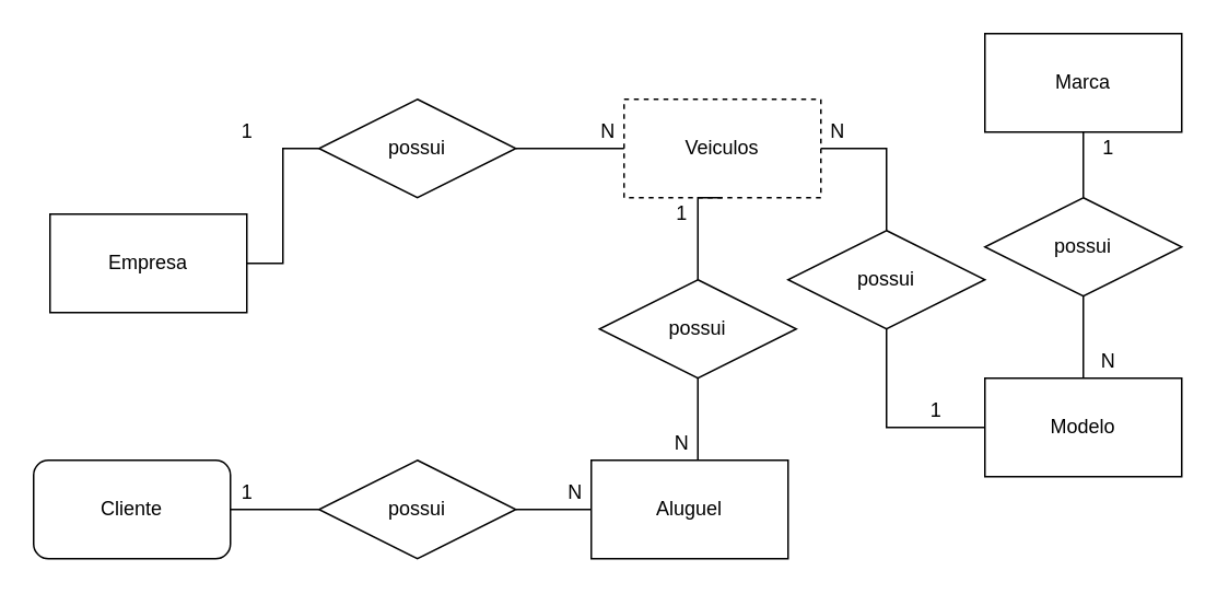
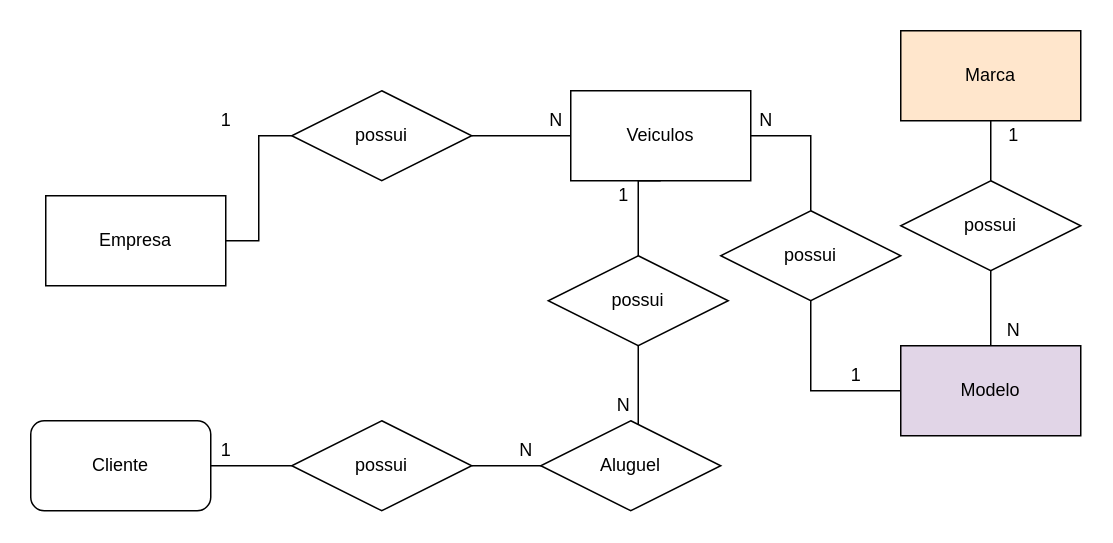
  <mxCell id="0" />
  <mxCell id="1" parent="0" />
- <mxCell id="2" value="Veiculos" style="rounded=0;whiteSpace=wrap;html=1;dashed=1;" vertex="1" parent="1"><mxGeometry x="380" y="60" width="120" height="60" as="geometry" /></mxCell>
+ <mxCell id="2" value="Veiculos" style="rounded=0;whiteSpace=wrap;html=1;" vertex="1" parent="1"><mxGeometry x="380" y="60" width="120" height="60" as="geometry" /></mxCell>
  <mxCell id="3" style="edgeStyle=orthogonalEdgeStyle;rounded=0;orthogonalLoop=1;jettySize=auto;html=1;entryX=0;entryY=0.5;entryDx=0;entryDy=0;endArrow=none;endFill=0;" edge="1" parent="1" source="4" target="7"><mxGeometry relative="1" as="geometry" /></mxCell>
  <mxCell id="4" value="Empresa&lt;br&gt;" style="rounded=0;whiteSpace=wrap;html=1;" vertex="1" parent="1"><mxGeometry x="30" y="130" width="120" height="60" as="geometry" /></mxCell>
  <mxCell id="5" value="Cliente" style="whiteSpace=wrap;html=1;rounded=1;" vertex="1" parent="1"><mxGeometry x="20" y="280" width="120" height="60" as="geometry" /></mxCell>
  <mxCell id="6" style="edgeStyle=orthogonalEdgeStyle;rounded=0;orthogonalLoop=1;jettySize=auto;html=1;entryX=0;entryY=0.5;entryDx=0;entryDy=0;endArrow=none;endFill=0;" edge="1" parent="1" source="7" target="2"><mxGeometry relative="1" as="geometry" /></mxCell>
  <mxCell id="7" value="possui" style="shape=rhombus;perimeter=rhombusPerimeter;whiteSpace=wrap;html=1;align=center;" vertex="1" parent="1"><mxGeometry x="194" y="60" width="120" height="60" as="geometry" /></mxCell>
  <mxCell id="8" value="N" style="text;html=1;align=center;verticalAlign=middle;resizable=0;points=[];autosize=1;strokeColor=none;" vertex="1" parent="1"><mxGeometry x="360" y="70" width="20" height="20" as="geometry" /></mxCell>
  <mxCell id="9" style="edgeStyle=orthogonalEdgeStyle;rounded=0;orthogonalLoop=1;jettySize=auto;html=1;entryX=1;entryY=0.5;entryDx=0;entryDy=0;endArrow=none;endFill=0;" edge="1" parent="1" source="11" target="5"><mxGeometry relative="1" as="geometry" /></mxCell>
  <mxCell id="10" style="edgeStyle=orthogonalEdgeStyle;rounded=0;orthogonalLoop=1;jettySize=auto;html=1;entryX=0.5;entryY=1;entryDx=0;entryDy=0;endArrow=none;endFill=0;" edge="1" parent="1" source="11" target="2"><mxGeometry relative="1" as="geometry"><mxPoint x="380" y="210" as="targetPoint" /><Array as="points"><mxPoint x="425" y="310" /><mxPoint x="425" y="120" /></Array></mxGeometry></mxCell>
  <mxCell id="11" value="possui" style="shape=rhombus;perimeter=rhombusPerimeter;whiteSpace=wrap;html=1;align=center;" vertex="1" parent="1"><mxGeometry x="194" y="280" width="120" height="60" as="geometry" /></mxCell>
  <mxCell id="12" value="1" style="text;html=1;align=center;verticalAlign=middle;resizable=0;points=[];autosize=1;strokeColor=none;" vertex="1" parent="1"><mxGeometry x="140" y="290" width="20" height="20" as="geometry" /></mxCell>
  <mxCell id="13" value="N" style="text;html=1;align=center;verticalAlign=middle;resizable=0;points=[];autosize=1;strokeColor=none;" vertex="1" parent="1"><mxGeometry x="405" y="260" width="20" height="20" as="geometry" /></mxCell>
- <mxCell id="14" value="Marca" style="rounded=0;whiteSpace=wrap;html=1;" vertex="1" parent="1"><mxGeometry x="600" y="20" width="120" height="60" as="geometry" /></mxCell>
+ <mxCell id="14" value="Marca" style="rounded=0;whiteSpace=wrap;html=1;fillColor=#ffe6cc;" vertex="1" parent="1"><mxGeometry x="600" y="20" width="120" height="60" as="geometry" /></mxCell>
  <mxCell id="15" style="edgeStyle=orthogonalEdgeStyle;rounded=0;orthogonalLoop=1;jettySize=auto;html=1;entryX=1;entryY=0.5;entryDx=0;entryDy=0;endArrow=none;endFill=0;startArrow=none;" edge="1" parent="1" source="25" target="2"><mxGeometry relative="1" as="geometry" /></mxCell>
- <mxCell id="16" value="Modelo" style="rounded=0;whiteSpace=wrap;html=1;" vertex="1" parent="1"><mxGeometry x="600" y="230" width="120" height="60" as="geometry" /></mxCell>
+ <mxCell id="16" value="Modelo" style="rounded=0;whiteSpace=wrap;html=1;fillColor=#e1d5e7;" vertex="1" parent="1"><mxGeometry x="600" y="230" width="120" height="60" as="geometry" /></mxCell>
  <mxCell id="17" value="N" style="text;html=1;align=center;verticalAlign=middle;resizable=0;points=[];autosize=1;strokeColor=none;" vertex="1" parent="1"><mxGeometry x="500" y="70" width="20" height="20" as="geometry" /></mxCell>
  <mxCell id="18" value="1" style="text;html=1;align=center;verticalAlign=middle;resizable=0;points=[];autosize=1;strokeColor=none;" vertex="1" parent="1"><mxGeometry x="140" y="70" width="20" height="20" as="geometry" /></mxCell>
  <mxCell id="19" value="1" style="text;html=1;align=center;verticalAlign=middle;resizable=0;points=[];autosize=1;strokeColor=none;" vertex="1" parent="1"><mxGeometry x="560" y="240" width="20" height="20" as="geometry" /></mxCell>
  <mxCell id="20" style="edgeStyle=orthogonalEdgeStyle;rounded=0;orthogonalLoop=1;jettySize=auto;html=1;entryX=0.5;entryY=1;entryDx=0;entryDy=0;endArrow=none;endFill=0;" edge="1" parent="1" source="22" target="14"><mxGeometry relative="1" as="geometry" /></mxCell>
  <mxCell id="21" style="edgeStyle=orthogonalEdgeStyle;rounded=0;orthogonalLoop=1;jettySize=auto;html=1;entryX=0.5;entryY=0;entryDx=0;entryDy=0;endArrow=none;endFill=0;" edge="1" parent="1" source="22" target="16"><mxGeometry relative="1" as="geometry" /></mxCell>
  <mxCell id="22" value="possui" style="shape=rhombus;perimeter=rhombusPerimeter;whiteSpace=wrap;html=1;align=center;" vertex="1" parent="1"><mxGeometry x="600" y="120" width="120" height="60" as="geometry" /></mxCell>
  <mxCell id="23" value="1" style="text;html=1;align=center;verticalAlign=middle;resizable=0;points=[];autosize=1;strokeColor=none;" vertex="1" parent="1"><mxGeometry x="665" y="80" width="20" height="20" as="geometry" /></mxCell>
  <mxCell id="24" value="N" style="text;html=1;align=center;verticalAlign=middle;resizable=0;points=[];autosize=1;strokeColor=none;" vertex="1" parent="1"><mxGeometry x="665" y="210" width="20" height="20" as="geometry" /></mxCell>
  <mxCell id="25" value="possui" style="shape=rhombus;perimeter=rhombusPerimeter;whiteSpace=wrap;html=1;align=center;" vertex="1" parent="1"><mxGeometry x="480" y="140" width="120" height="60" as="geometry" /></mxCell>
  <mxCell id="26" value="" style="edgeStyle=orthogonalEdgeStyle;rounded=0;orthogonalLoop=1;jettySize=auto;html=1;entryX=0.5;entryY=1;entryDx=0;entryDy=0;endArrow=none;endFill=0;" edge="1" parent="1" source="16" target="25"><mxGeometry relative="1" as="geometry"><mxPoint x="580" y="260" as="sourcePoint" /><mxPoint x="500" y="90" as="targetPoint" /><Array as="points"><mxPoint x="540" y="260" /></Array></mxGeometry></mxCell>
- <mxCell id="27" value="Aluguel" style="rounded=0;whiteSpace=wrap;html=1;" vertex="1" parent="1"><mxGeometry x="360" y="280" width="120" height="60" as="geometry" /></mxCell>
+ <mxCell id="27" value="Aluguel" style="rhombus;whiteSpace=wrap;html=1;" vertex="1" parent="1"><mxGeometry x="360" y="280" width="120" height="60" as="geometry" /></mxCell>
  <mxCell id="28" value="possui" style="shape=rhombus;perimeter=rhombusPerimeter;whiteSpace=wrap;html=1;align=center;" vertex="1" parent="1"><mxGeometry x="365" y="170" width="120" height="60" as="geometry" /></mxCell>
  <mxCell id="29" value="1" style="text;html=1;align=center;verticalAlign=middle;resizable=0;points=[];autosize=1;strokeColor=none;" vertex="1" parent="1"><mxGeometry x="405" y="120" width="20" height="20" as="geometry" /></mxCell>
  <mxCell id="30" value="N" style="text;html=1;align=center;verticalAlign=middle;resizable=0;points=[];autosize=1;strokeColor=none;" vertex="1" parent="1"><mxGeometry x="340" y="290" width="20" height="20" as="geometry" /></mxCell>
